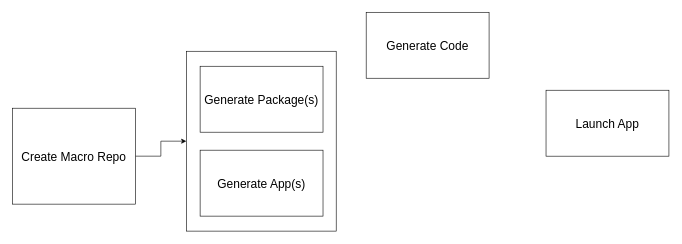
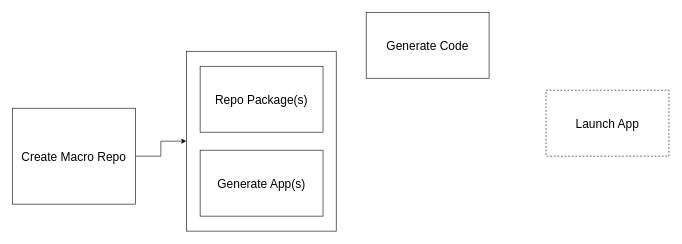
  <mxCell id="0" />
  <mxCell id="1" parent="0" />
  <mxCell id="2" value="" style="rounded=0;whiteSpace=wrap;html=1;strokeWidth=1;fillColor=none;" parent="1" vertex="1"><mxGeometry x="310" y="85" width="250" height="300" as="geometry" /></mxCell>
- <mxCell id="3" value="Launch App" style="rounded=0;whiteSpace=wrap;html=1;fontSize=20;" parent="1" vertex="1"><mxGeometry x="910" y="150" width="205" height="110" as="geometry" /></mxCell>
+ <mxCell id="3" value="Launch App" style="rounded=0;whiteSpace=wrap;html=1;fontSize=20;dashed=1;" parent="1" vertex="1"><mxGeometry x="910" y="150" width="205" height="110" as="geometry" /></mxCell>
  <mxCell id="4" style="edgeStyle=orthogonalEdgeStyle;rounded=0;orthogonalLoop=1;jettySize=auto;html=1;entryX=0;entryY=0.5;entryDx=0;entryDy=0;" parent="1" source="5" target="2" edge="1"><mxGeometry relative="1" as="geometry" /></mxCell>
  <mxCell id="5" value="Create Macro Repo" style="rounded=0;whiteSpace=wrap;html=1;fontSize=20;" parent="1" vertex="1"><mxGeometry x="20" y="180" width="205" height="160" as="geometry" /></mxCell>
  <mxCell id="6" value="Generate App(s)" style="rounded=0;whiteSpace=wrap;html=1;fontSize=20;" parent="1" vertex="1"><mxGeometry x="333" y="250" width="205" height="110" as="geometry" /></mxCell>
- <mxCell id="7" value="Generate Package(s)" style="rounded=0;whiteSpace=wrap;html=1;fontSize=20;" parent="1" vertex="1"><mxGeometry x="333" y="110" width="205" height="110" as="geometry" /></mxCell>
+ <mxCell id="7" value="Repo Package(s)" style="rounded=0;whiteSpace=wrap;html=1;fontSize=20;" parent="1" vertex="1"><mxGeometry x="333" y="110" width="205" height="110" as="geometry" /></mxCell>
  <mxCell id="8" value="Generate Code" style="rounded=0;whiteSpace=wrap;html=1;fontSize=20;" parent="1" vertex="1"><mxGeometry x="610" y="20" width="205" height="110" as="geometry" /></mxCell>
